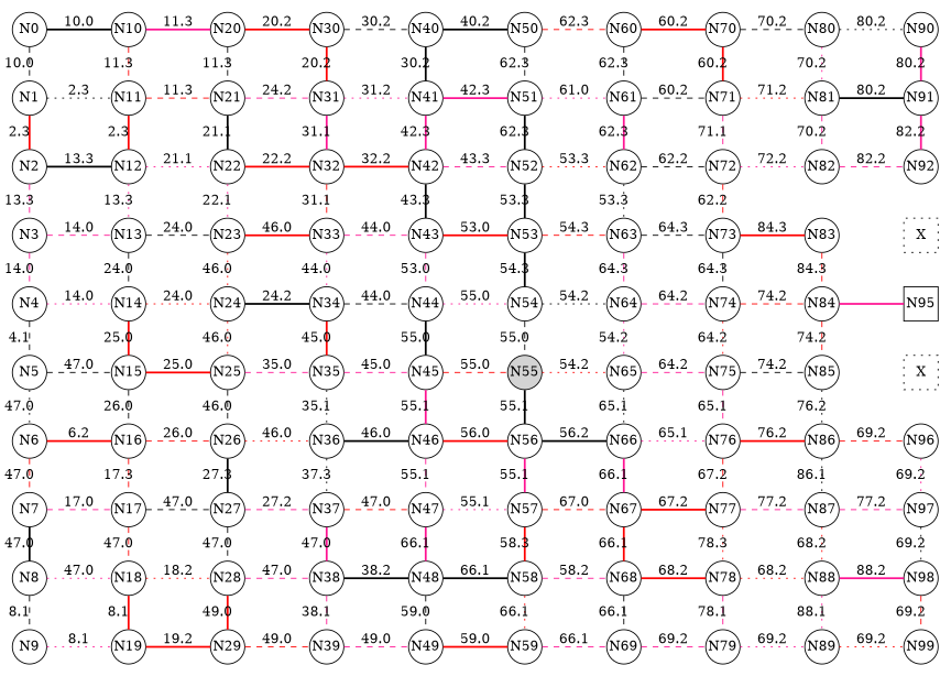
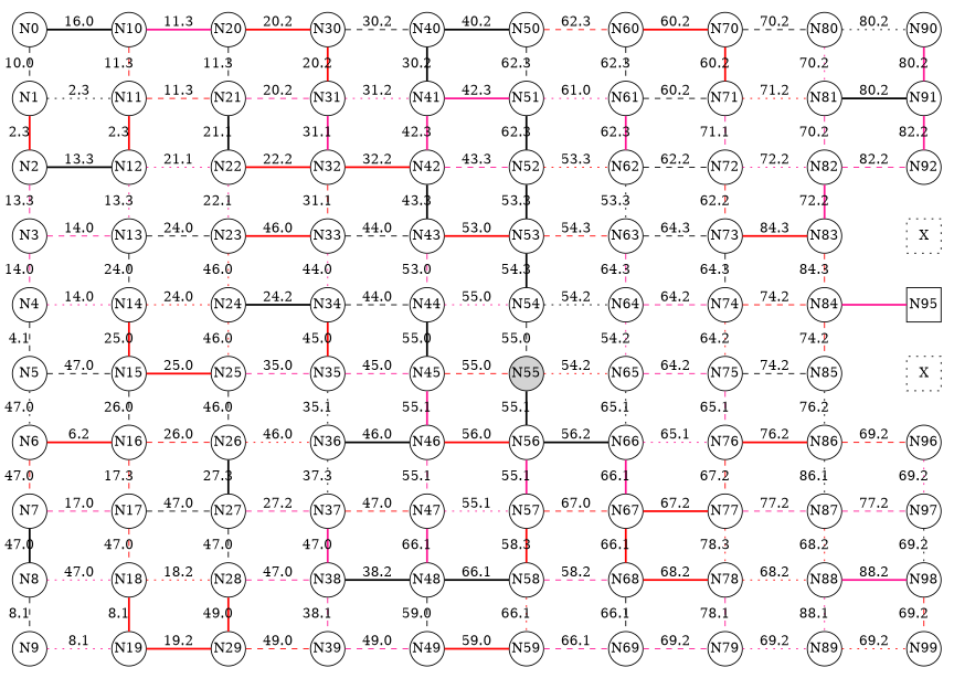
  digraph {
    rankdir=LR
    node [fixedsize=true shape=circle]
    edge [color=deeppink dir=none style=dashed]
    N0
    N1
    N2
    N3
    N4
    N5
    N6
    N7
    N8
    N9
    N10
    N11
    N12
    N13
    N14
    N15
    N16
    N17
    N18
    N19
    N20
    N21
    N22
    N23
    N24
    N25
    N26
    N27
    N28
    N29
    N30
    N31
    N32
    N33
    N34
    N35
    N36
    N37
    N38
    N39
    N40
    N41
    N42
    N43
    N44
    N45
    N46
    N47
    N48
    N49
    N50
    N51
    N52
    N53
    N54
    N55 [style=filled]
    N56
    N57
    N58
    N59
    N60
    N61
    N62
    N63
    N64
    N65
    N66
    N67
    N68
    N69
    N70
    N71
    N72
    N73
    N74
    N75
    N76
    N77
    N78
    N79
    N80
    N81
    N82
    N83
    N84
    N85
    N86
    N87
    N88
    N89
    N90
    N91
    N92
    n94 [label=X shape=square style=dotted]
    n95 [label=N95 shape=square]
    n96 [label=X shape=square style=dotted]
    N96
    N97
    N98
    N99
    subgraph sub_1 {
      rank=same
      N0
      N1
      N2
      N3
      N4
      N5
      N6
      N7
      N8
      N9
    }
    subgraph sub_2 {
      rank=same
      N10
      N11
      N12
      N13
      N14
      N15
      N16
      N17
      N18
      N19
    }
    subgraph sub_3 {
      rank=same
      N20
      N21
      N22
      N23
      N24
      N25
      N26
      N27
      N28
      N29
    }
    subgraph sub_4 {
      rank=same
      N30
      N31
      N32
      N33
      N34
      N35
      N36
      N37
      N38
      N39
    }
    subgraph sub_5 {
      rank=same
      N40
      N41
      N42
      N43
      N44
      N45
      N46
      N47
      N48
      N49
    }
    subgraph sub_6 {
      rank=same
      N50
      N51
      N52
      N53
      N54
      N55
      N56
      N57
      N58
      N59
    }
    subgraph sub_7 {
      rank=same
      N60
      N61
      N62
      N63
      N64
      N65
      N66
      N67
      N68
      N69
    }
    subgraph sub_8 {
      rank=same
      N70
      N71
      N72
      N73
      N74
      N75
      N76
      N77
      N78
      N79
    }
    subgraph sub_9 {
      rank=same
      N80
      N81
      N82
      N83
      N84
      N85
      N86
      N87
      N88
      N89
    }
    subgraph sub_10 {
      rank=same
      N90
      N91
      N92
      n94
      n95
      n96
      N96
      N97
      N98
      N99
    }
    N0 -> N1 [color=black label=10.0]
-   N0 -> N10 [color=black label=10.0 style=bold]
+   N0 -> N10 [color=black label=16.0 style=bold]
    N1 -> N2 [color=red label=2.3 style=bold]
    N1 -> N11 [color=black label=2.3 style=dotted]
    N2 -> N3 [label=13.3]
    N2 -> N12 [color=black label=13.3 style=bold]
    N3 -> N4 [label=14.0]
    N3 -> N13 [label=14.0]
    N4 -> N5 [color=black label=4.1]
    N4 -> N14 [label=14.0 style=dotted]
    N5 -> N6 [color=black label=47.0 style=dotted]
    N5 -> N15 [color=black label=47.0]
    N6 -> N7 [color=red label=47.0]
    N6 -> N16 [color=red label=6.2 style=bold]
    N7 -> N8 [color=black label=47.0 style=bold]
    N7 -> N17 [label=17.0]
    N8 -> N9 [color=black label=8.1]
    N8 -> N18 [label=47.0 style=dotted]
    N9 -> N19 [label=8.1 style=dotted]
    N10 -> N11 [color=red label=11.3]
    N10 -> N20 [label=11.3 style=bold]
    N11 -> N12 [color=red label=2.3 style=bold]
    N11 -> N21 [color=red label=11.3]
    N12 -> N13 [label=13.3 style=dotted]
    N12 -> N22 [label=21.1 style=dotted]
    N13 -> N14 [color=black label=24.0]
    N13 -> N23 [color=black label=24.0]
    N14 -> N15 [color=red label=25.0 style=bold]
    N14 -> N24 [color=red label=24.0 style=dotted]
    N15 -> N16 [color=black label=26.0]
    N15 -> N25 [color=red label=25.0 style=bold]
    N16 -> N17 [color=red label=17.3]
    N16 -> N26 [color=red label=26.0]
    N17 -> N18 [color=red label=47.0]
    N17 -> N27 [color=black label=47.0]
    N18 -> N19 [color=red label=8.1 style=bold]
    N18 -> N28 [color=red label=18.2 style=dotted]
    N19 -> N29 [color=red label=19.2 style=bold]
    N20 -> N21 [color=black label=11.3]
    N20 -> N30 [color=red label=20.2 style=bold]
    N21 -> N22 [color=black label=21.1 style=bold]
-   N21 -> N31 [label=24.2]
+   N21 -> N31 [label=20.2]
    N22 -> N23 [label=22.1 style=dotted]
    N22 -> N32 [color=red label=22.2 style=bold]
    N23 -> N24 [color=red label=46.0 style=dotted]
    N23 -> N33 [color=red label=46.0 style=bold]
    N24 -> N25 [color=red label=46.0 style=dotted]
    N24 -> N34 [color=black label=24.2 style=bold]
    N25 -> N26 [color=black label=46.0]
    N25 -> N35 [label=35.0]
    N26 -> N27 [color=black label=27.3 style=bold]
    N26 -> N36 [color=red label=46.0 style=dotted]
    N27 -> N28 [color=black label=47.0]
    N27 -> N37 [label=27.2]
    N28 -> N29 [color=red label=49.0 style=bold]
    N28 -> N38 [label=47.0]
    N29 -> N39 [color=red label=49.0]
    N30 -> N31 [color=red label=20.2 style=bold]
    N30 -> N40 [color=black label=30.2]
    N31 -> N32 [label=31.1 style=bold]
    N31 -> N41 [label=31.2 style=dotted]
    N32 -> N33 [color=red label=31.1]
    N32 -> N42 [color=red label=32.2 style=bold]
    N33 -> N34 [label=44.0 style=dotted]
-   N33 -> N43 [label=44.0]
+   N33 -> N43 [color=black label=44.0]
    N34 -> N35 [color=red label=45.0 style=bold]
    N34 -> N44 [color=black label=44.0]
    N35 -> N36 [color=black label=35.1 style=dotted]
    N35 -> N45 [label=45.0]
    N36 -> N37 [color=black label=37.3 style=dotted]
    N36 -> N46 [color=black label=46.0 style=bold]
    N37 -> N38 [label=47.0 style=bold]
    N37 -> N47 [color=red label=47.0]
    N38 -> N39 [label=38.1]
    N38 -> N48 [color=black label=38.2 style=bold]
    N39 -> N49 [label=49.0]
    N40 -> N41 [color=black label=30.2 style=bold]
    N40 -> N50 [color=black label=40.2 style=bold]
    N41 -> N42 [label=42.3 style=bold]
    N41 -> N51 [label=42.3 style=bold]
    N42 -> N43 [color=black label=43.3 style=bold]
    N42 -> N52 [label=43.3]
    N43 -> N44 [label=53.0]
    N43 -> N53 [color=red label=53.0 style=bold]
    N44 -> N45 [color=black label=55.0 style=bold]
    N44 -> N54 [label=55.0 style=dotted]
    N45 -> N46 [label=55.1 style=bold]
    N45 -> N55 [color=red label=55.0]
    N46 -> N47 [label=55.1]
    N46 -> N56 [color=red label=56.0 style=bold]
    N47 -> N48 [label=66.1 style=bold]
    N47 -> N57 [label=55.1 style=dotted]
    N48 -> N49 [color=black label=59.0]
    N48 -> N58 [color=black label=66.1 style=bold]
    N49 -> N59 [color=red label=59.0 style=bold]
    N50 -> N51 [color=black label=62.3]
    N50 -> N60 [color=red label=62.3]
    N51 -> N52 [color=black label=62.3 style=bold]
    N51 -> N61 [label=61.0 style=dotted]
    N52 -> N53 [color=black label=53.3 style=bold]
    N52 -> N62 [color=red label=53.3 style=dotted]
    N53 -> N54 [color=black label=54.3 style=bold]
    N53 -> N63 [color=red label=54.3]
    N54 -> N55 [color=black label=55.0]
    N54 -> N64 [color=black label=54.2 style=dotted]
    N55 -> N56 [color=black label=55.1 style=bold]
    N55 -> N65 [color=red label=54.2 style=dotted]
    N56 -> N57 [label=55.1 style=bold]
    N56 -> N66 [color=black label=56.2 style=bold]
    N57 -> N58 [color=red label=58.3 style=bold]
    N57 -> N67 [color=red label=67.0]
    N58 -> N59 [color=red label=66.1 style=dotted]
    N58 -> N68 [label=58.2]
    N59 -> N69 [label=66.1]
    N60 -> N61 [color=black label=62.3]
    N60 -> N70 [color=red label=60.2 style=bold]
    N61 -> N62 [label=62.3 style=bold]
    N61 -> N71 [color=black label=60.2]
    N62 -> N63 [color=black label=53.3 style=dotted]
    N62 -> N72 [color=black label=62.2]
    N63 -> N64 [label=64.3]
    N63 -> N73 [color=black label=64.3]
    N64 -> N65 [label=54.2 style=dotted]
    N64 -> N74 [label=64.2]
    N65 -> N66 [color=black label=65.1 style=dotted]
    N65 -> N75 [label=64.2]
    N66 -> N67 [label=66.1 style=bold]
    N66 -> N76 [label=65.1 style=dotted]
    N67 -> N68 [color=red label=66.1 style=bold]
    N67 -> N77 [color=red label=67.2 style=bold]
    N68 -> N69 [color=black label=66.1]
    N68 -> N78 [color=red label=68.2 style=bold]
    N69 -> N79 [label=69.2]
    N70 -> N71 [color=red label=60.2 style=bold]
    N70 -> N80 [color=black label=70.2]
    N71 -> N72 [label=71.1]
    N71 -> N81 [color=red label=71.2 style=dotted]
    N72 -> N73 [color=red label=62.2]
    N72 -> N82 [label=72.2 style=dotted]
    N73 -> N74 [color=black label=64.3]
    N73 -> N83 [color=red label=84.3 style=bold]
    N74 -> N75 [color=red label=64.2 style=dotted]
    N74 -> N84 [color=red label=74.2]
    N75 -> N76 [label=65.1]
    N75 -> N85 [color=black label=74.2]
    N76 -> N77 [color=red label=67.2]
    N76 -> N86 [color=red label=76.2 style=bold]
    N77 -> N78 [color=red label=78.3 style=dotted]
    N77 -> N87 [label=77.2]
    N78 -> N79 [label=78.1]
    N78 -> N88 [color=red label=68.2 style=dotted]
    N79 -> N89 [label=69.2 style=dotted]
    N80 -> N81 [label=70.2 style=dotted]
    N80 -> N90 [color=black label=80.2 style=dotted]
    N81 -> N82 [label=70.2]
    N81 -> N91 [color=black label=80.2 style=bold]
+   N82 -> N83 [label=72.2 style=bold]
    N82 -> N92 [label=82.2]
    N83 -> N84 [color=red label=84.3]
    N83 -> n94 [label=" " style=invis color=""]
    N84 -> N85 [color=red label=74.2]
    N84 -> n95 [style=bold]
    N85 -> N86 [color=black label=76.2 style=dotted]
    N85 -> n96 [label=" " style=invis color=""]
    N86 -> N87 [color=black label=86.1 style=dotted]
    N86 -> N96 [color=red label=69.2]
    N87 -> N88 [color=red label=68.2 style=dotted]
    N87 -> N97 [label=77.2]
    N88 -> N89 [label=88.1 style=dotted]
    N88 -> N98 [label=88.2 style=bold]
    N89 -> N99 [color=red label=69.2 style=dotted]
    N90 -> N91 [label=80.2 style=bold]
    N91 -> N92 [label=82.2 style=bold]
    N92 -> n94 [label=" " style=invis color=""]
    n94 -> n95 [label=" " style=invis color=""]
    n95 -> n96 [label=" " style=invis color=""]
    n96 -> N96 [label=" " style=invis color=""]
    N96 -> N97 [label=69.2 style=dotted]
    N97 -> N98 [color=black label=69.2 style=dotted]
    N98 -> N99 [color=red label=69.2]
  }
